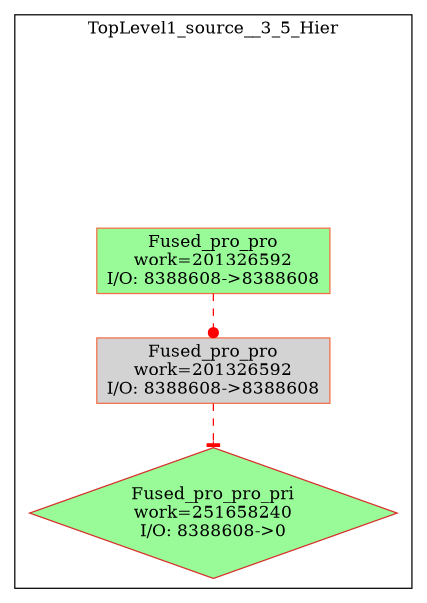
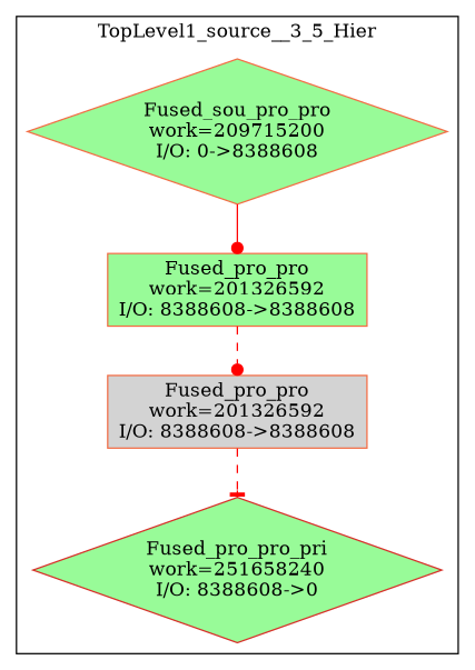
  digraph {
    node [color="0.03888,0.72,0.95" style=filled fillcolor=palegreen shape=diamond]
    edge [color=red style=dashed arrowhead=dot]
+   n1 [label="Fused_sou_pro_pro\nwork=209715200\nI/O: 0->8388608"]
    n2 [label="Fused_pro_pro\nwork=201326592\nI/O: 8388608->8388608" shape=box]
    n3 [label="Fused_pro_pro\nwork=201326592\nI/O: 8388608->8388608" fillcolor=lightgrey shape=box]
    n4 [color="0.00555,0.81,0.84" label="Fused_pro_pro_pri\nwork=251658240\nI/O: 8388608->0"]
    subgraph cluster_1 {
      color=black
      label=TopLevel1_source__3_5_Hier
+     n1
      n2
      n3
      n4
    }
+   n1 -> n2 [style=solid]
    n2 -> n3
    n3 -> n4 [arrowhead=tee]
  }
